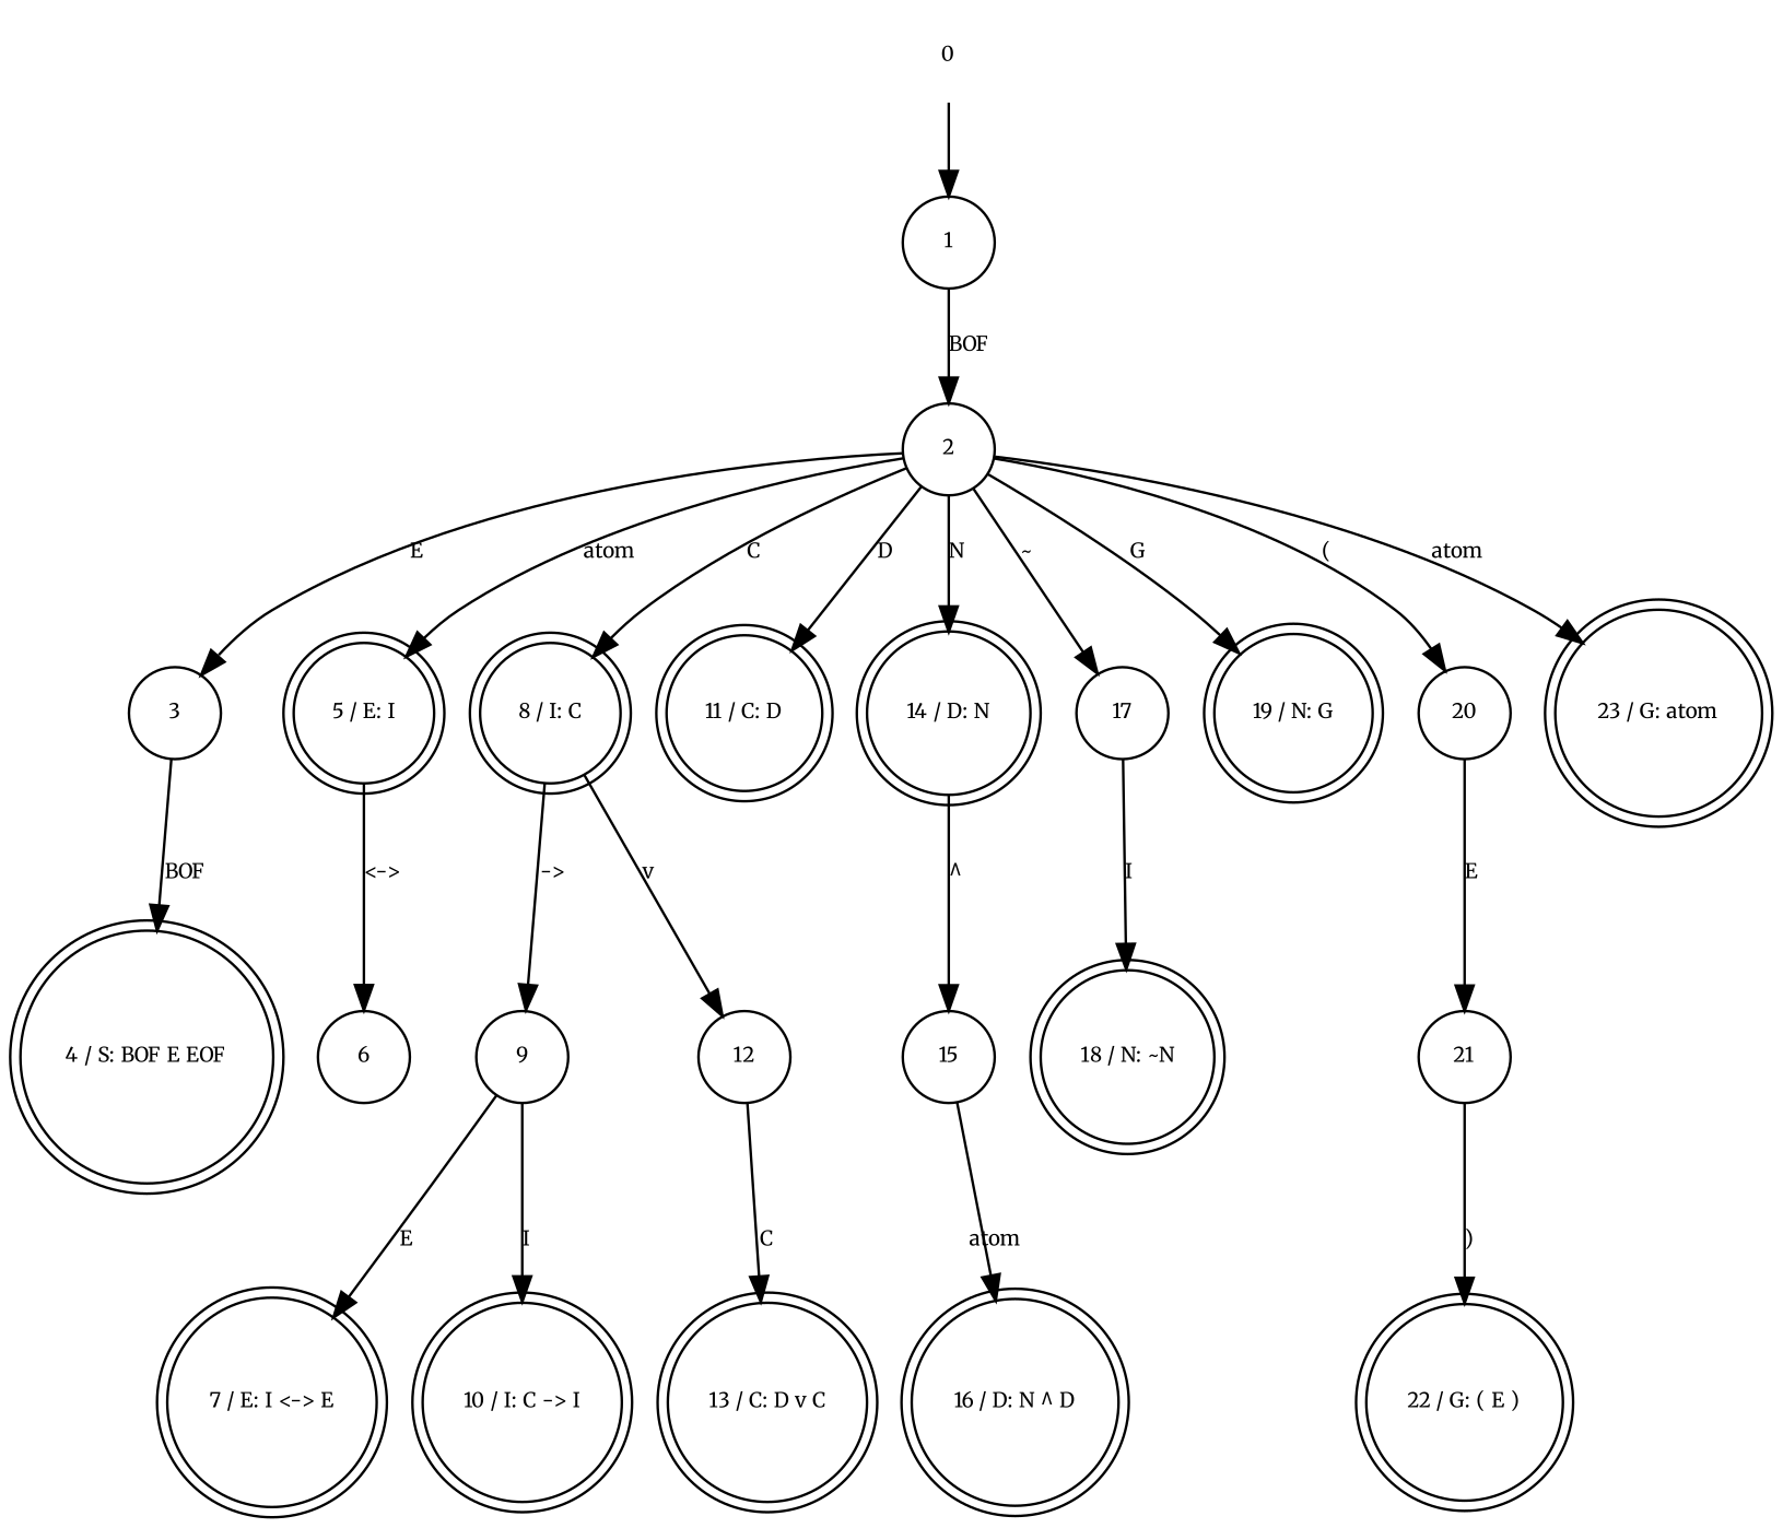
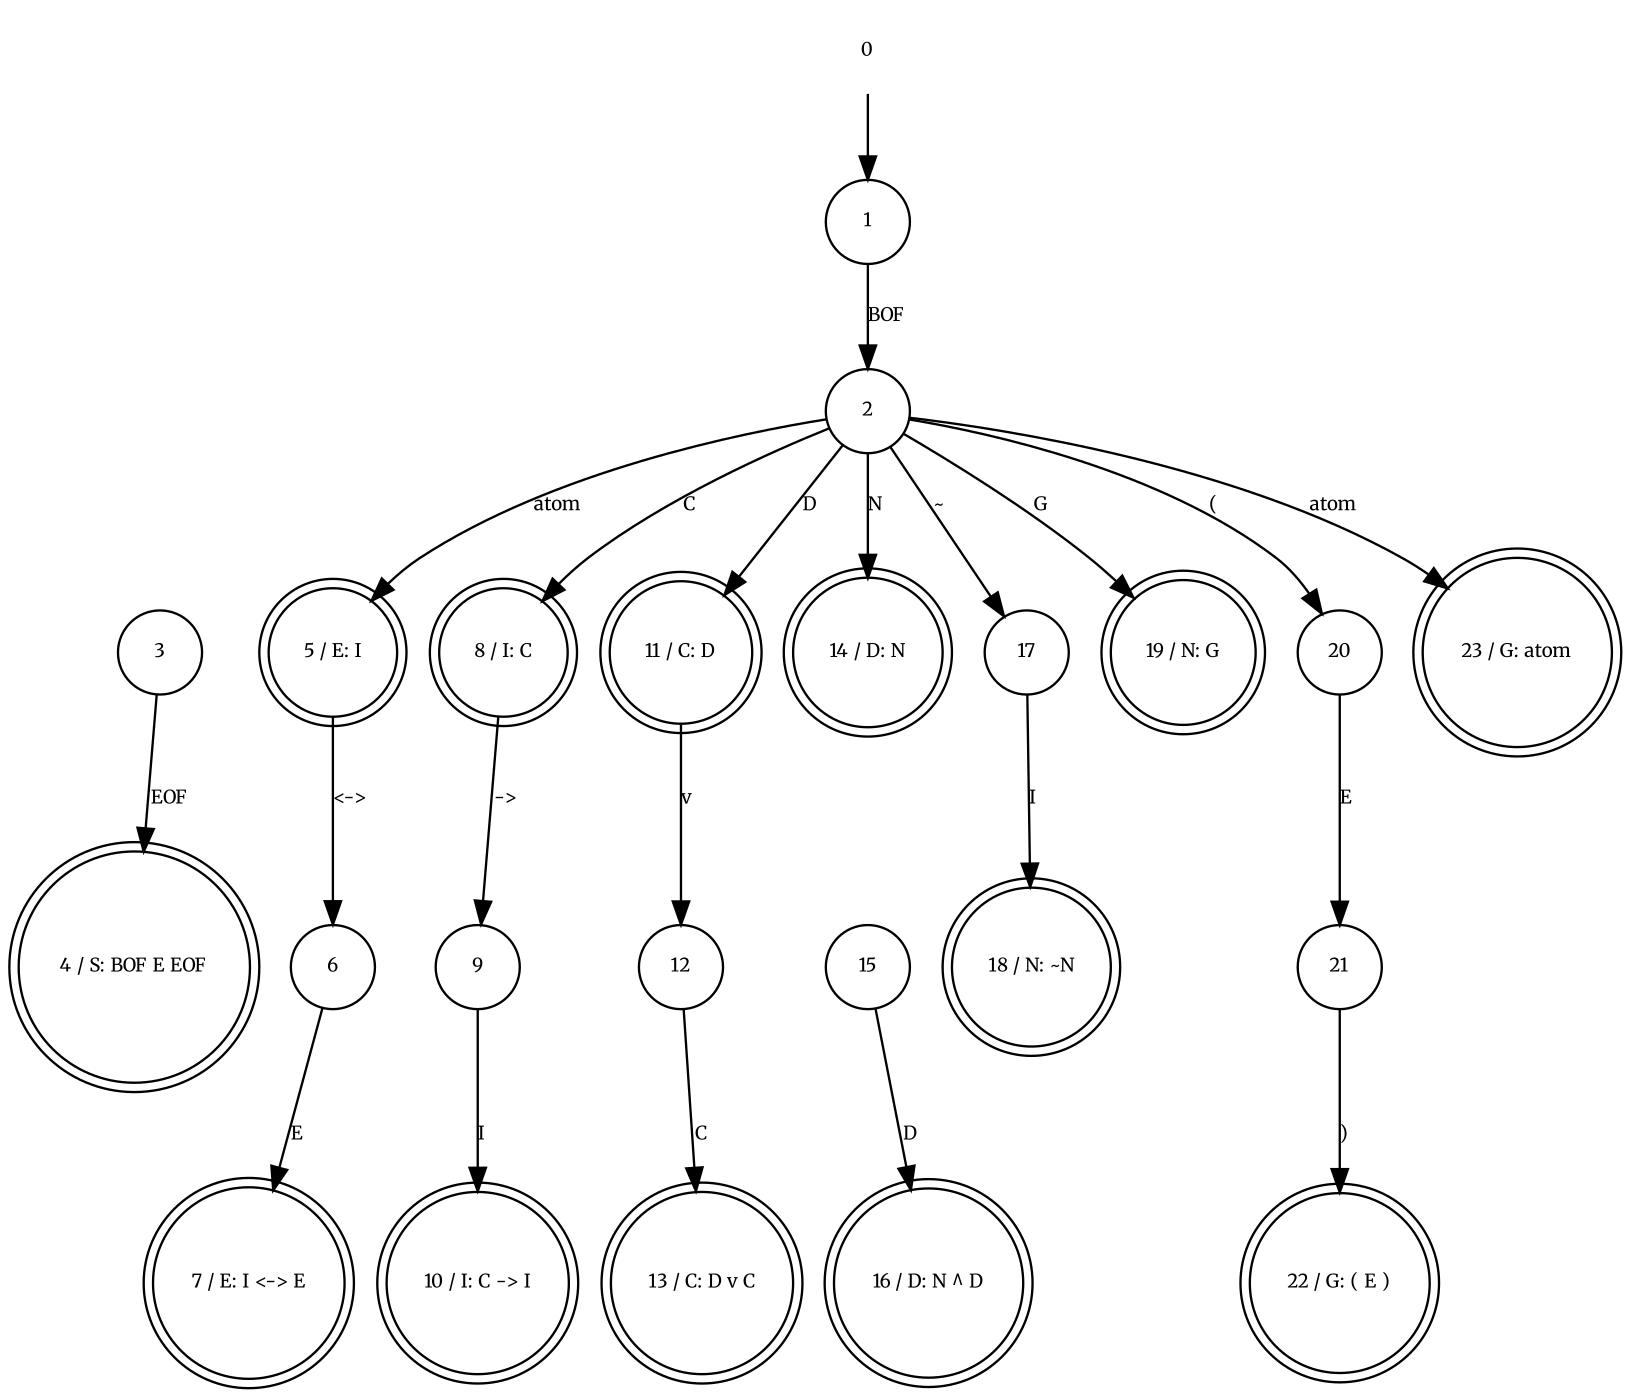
  digraph {
    fontname=Merriweather
    fontsize=8
    node [fontname=Merriweather fontsize=8 shape=doublecircle]
    edge [fontname=Merriweather fontsize=8]
    0 [shape=none]
    1 [shape=circle]
    2 [shape=circle]
    3 [shape=circle]
    n5 [label="5 / E: I"]
    n6 [label="8 / I: C"]
    n7 [label="11 / C: D"]
    n8 [label="14 / D: N"]
    n9 [label=17 shape=circle]
    n10 [label="19 / N: G"]
    n11 [label=20 shape=circle]
    n12 [label="23 / G: atom"]
    n13 [label="4 / S: BOF E EOF"]
    n14 [label=6 shape=circle]
    n15 [label=9 shape=circle]
    n16 [label=12 shape=circle]
    n17 [label=15 shape=circle]
    n18 [label="18 / N: ~N"]
    n19 [label=21 shape=circle]
    n20 [label="7 / E: I <-> E"]
    n21 [label="10 / I: C -> I"]
    n22 [label="13 / C: D v C"]
    n23 [label="16 / D: N ^ D"]
    n24 [label="22 / G: ( E )"]
    0 -> 1
    1 -> 2 [label=BOF]
-   2 -> 3 [label=E]
    2 -> n5 [label=atom]
    2 -> n6 [label=C]
    2 -> n7 [label=D]
    2 -> n8 [label=N]
    2 -> n9 [label="~"]
    2 -> n10 [label=G]
    2 -> n11 [label="("]
    2 -> n12 [label=atom]
-   3 -> n13 [label=BOF]
+   3 -> n13 [label=EOF]
    n5 -> n14 [label="<->"]
    n6 -> n15 [label="->"]
-   n6 -> n16 [label=v]
-   n8 -> n17 [label="^"]
+   n7 -> n16 [label=v]
    n9 -> n18 [label=I]
    n11 -> n19 [label=E]
-   n15 -> n20 [label=E]
+   n14 -> n20 [label=E]
    n15 -> n21 [label=I]
    n16 -> n22 [label=C]
-   n17 -> n23 [label=atom]
+   n17 -> n23 [label=D]
    n19 -> n24 [label=")"]
  }
